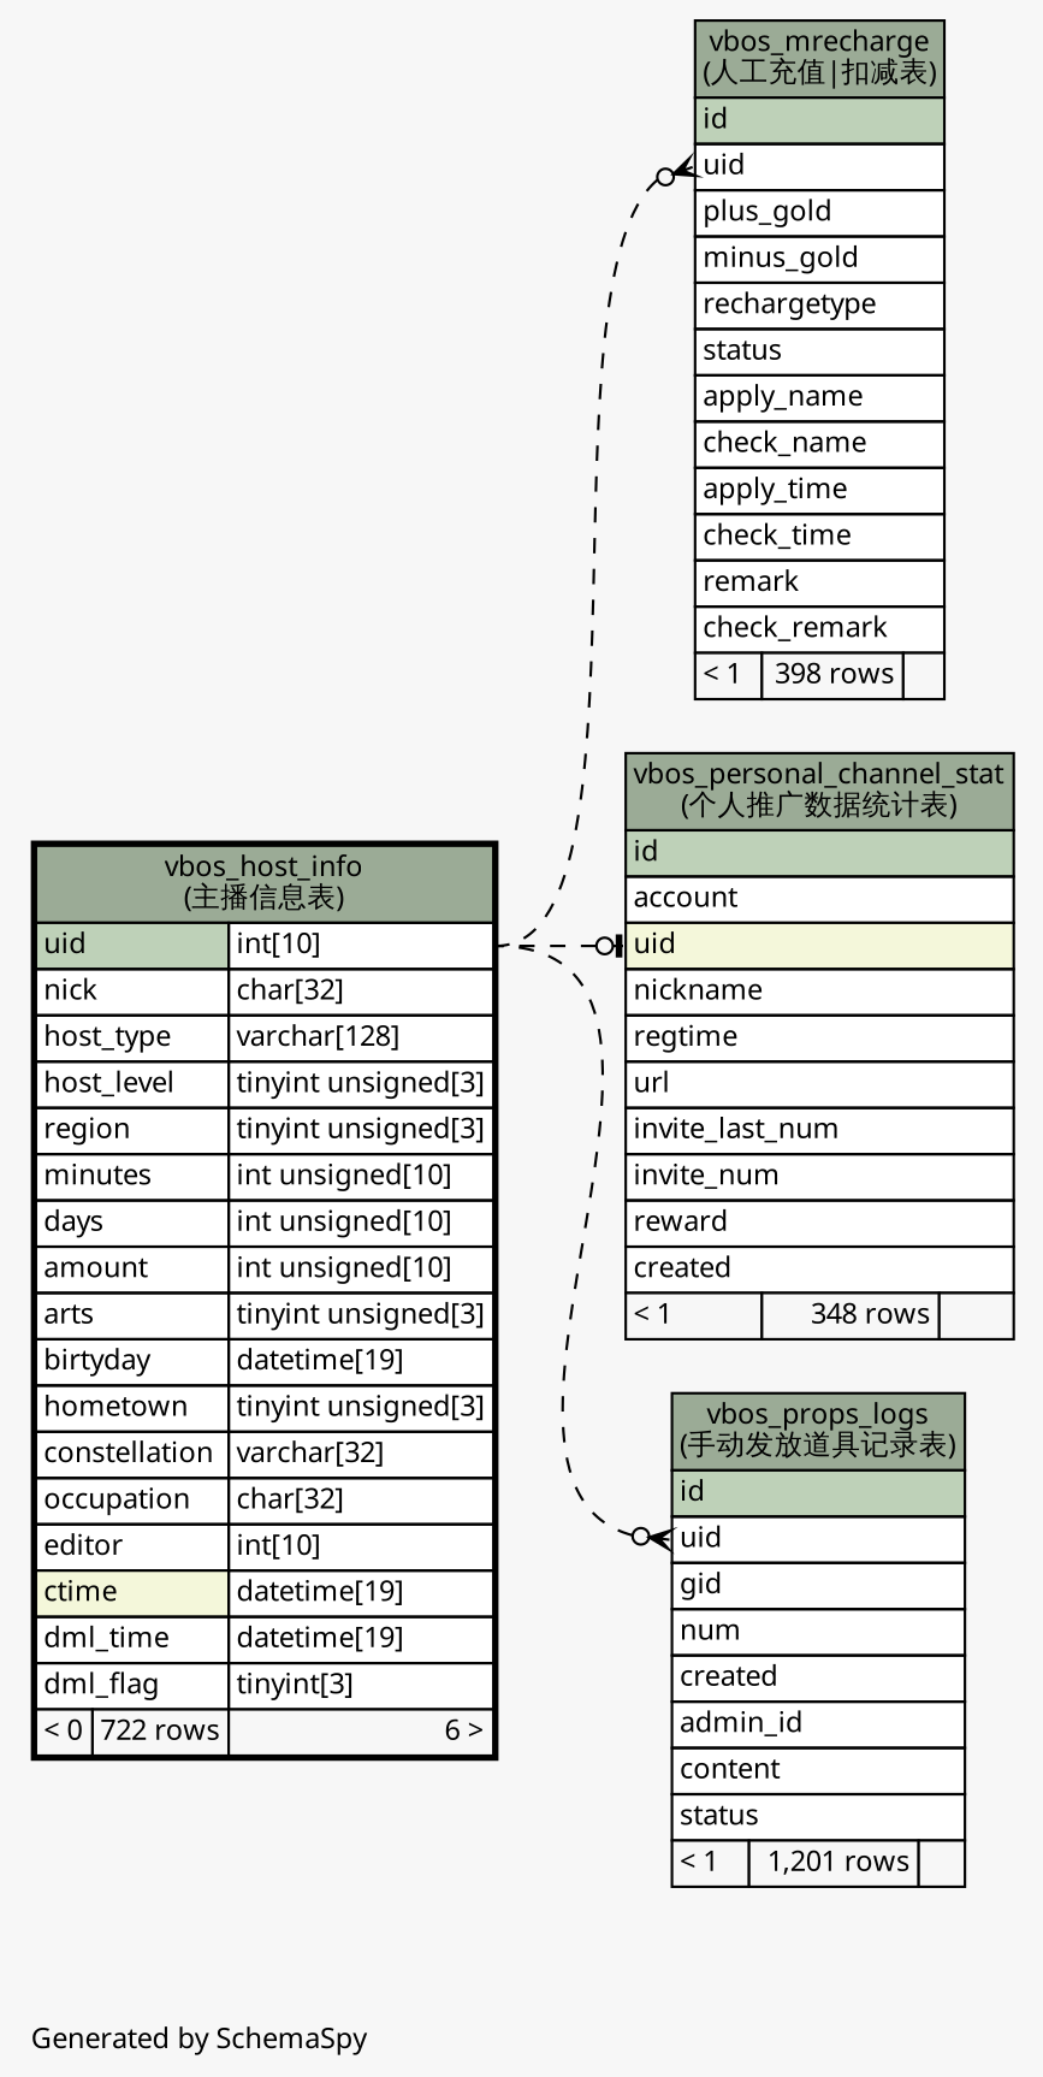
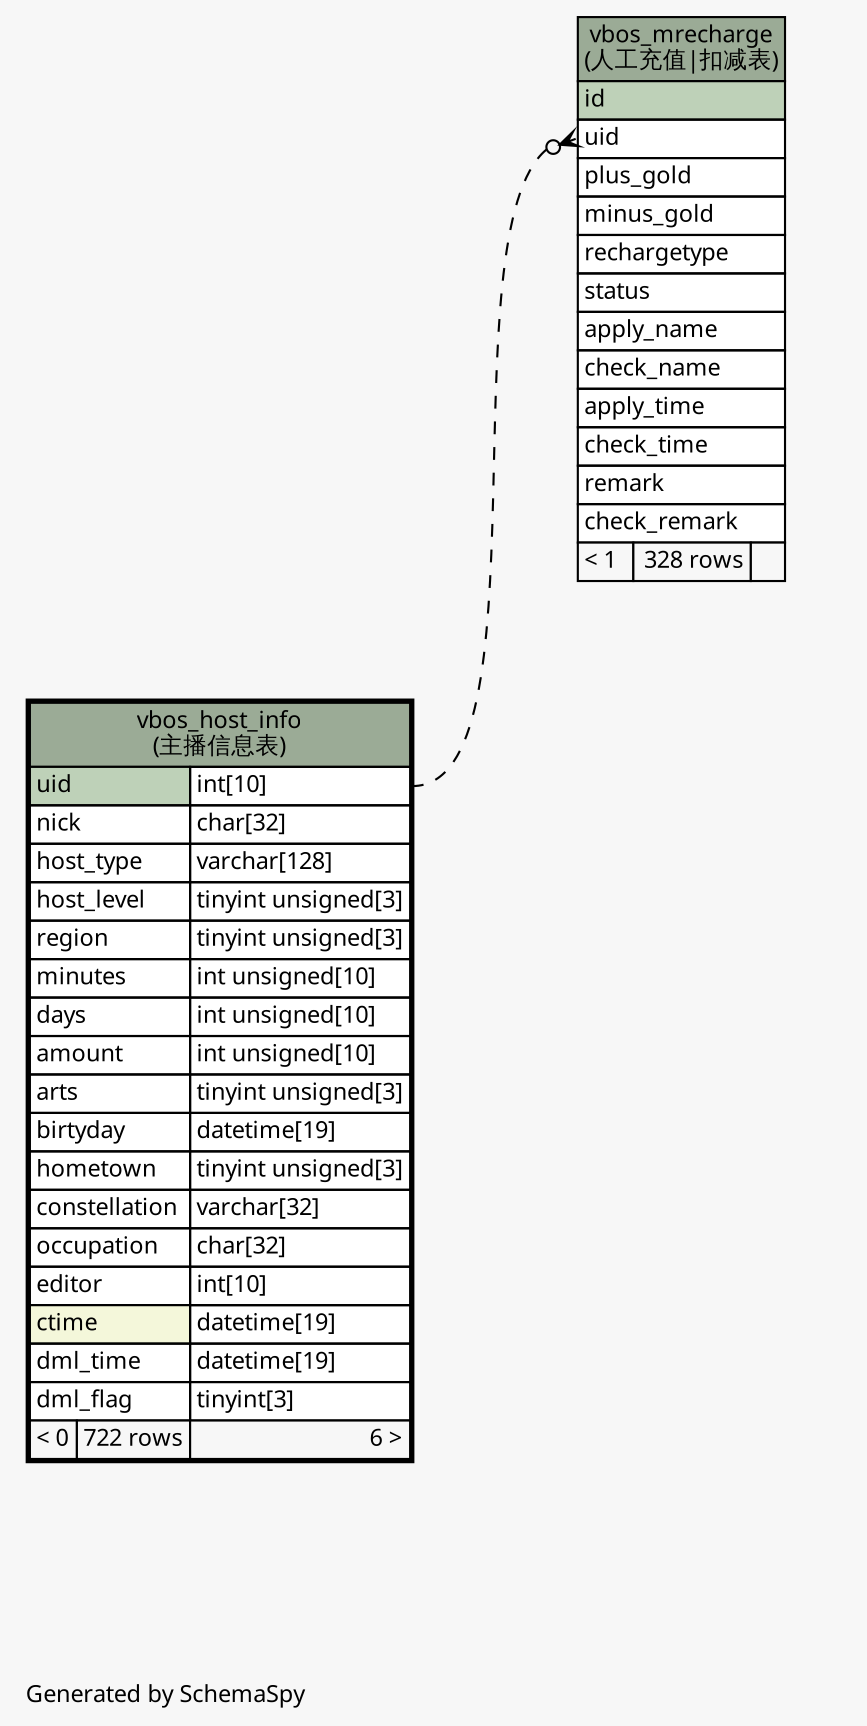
  digraph {
    bgcolor="#f7f7f7"
    fontname="Microsoft YaHei"
    fontsize=11
    label="\nGenerated by SchemaSpy"
    labeljust=l
    nodesep=0.18
    rankdir=RL
    ranksep=0.46
    node [fontname="Microsoft YaHei" fontsize=11 shape=plaintext]
    edge [arrowhead=none arrowsize=0.8 arrowtail=crowodot dir=back headport="uid.type:e" style=dashed tailport="uid:w"]
    n1 [label=<     <TABLE BORDER="2" CELLBORDER="1" CELLSPACING="0" BGCOLOR="#ffffff">       <TR><TD COLSPAN="3" BGCOLOR="#9bab96" ALIGN="CENTER">vbos_host_info<br/>(主播信息表)</TD></TR>       <TR><TD PORT="uid" COLSPAN="2" BGCOLOR="#bed1b8" ALIGN="LEFT">uid</TD><TD PORT="uid.type" ALIGN="LEFT">int[10]</TD></TR>       <TR><TD PORT="nick" COLSPAN="2" ALIGN="LEFT">nick</TD><TD PORT="nick.type" ALIGN="LEFT">char[32]</TD></TR>       <TR><TD PORT="host_type" COLSPAN="2" ALIGN="LEFT">host_type</TD><TD PORT="host_type.type" ALIGN="LEFT">varchar[128]</TD></TR>       <TR><TD PORT="host_level" COLSPAN="2" ALIGN="LEFT">host_level</TD><TD PORT="host_level.type" ALIGN="LEFT">tinyint unsigned[3]</TD></TR>       <TR><TD PORT="region" COLSPAN="2" ALIGN="LEFT">region</TD><TD PORT="region.type" ALIGN="LEFT">tinyint unsigned[3]</TD></TR>       <TR><TD PORT="minutes" COLSPAN="2" ALIGN="LEFT">minutes</TD><TD PORT="minutes.type" ALIGN="LEFT">int unsigned[10]</TD></TR>       <TR><TD PORT="days" COLSPAN="2" ALIGN="LEFT">days</TD><TD PORT="days.type" ALIGN="LEFT">int unsigned[10]</TD></TR>       <TR><TD PORT="amount" COLSPAN="2" ALIGN="LEFT">amount</TD><TD PORT="amount.type" ALIGN="LEFT">int unsigned[10]</TD></TR>       <TR><TD PORT="arts" COLSPAN="2" ALIGN="LEFT">arts</TD><TD PORT="arts.type" ALIGN="LEFT">tinyint unsigned[3]</TD></TR>       <TR><TD PORT="birtyday" COLSPAN="2" ALIGN="LEFT">birtyday</TD><TD PORT="birtyday.type" ALIGN="LEFT">datetime[19]</TD></TR>       <TR><TD PORT="hometown" COLSPAN="2" ALIGN="LEFT">hometown</TD><TD PORT="hometown.type" ALIGN="LEFT">tinyint unsigned[3]</TD></TR>       <TR><TD PORT="constellation" COLSPAN="2" ALIGN="LEFT">constellation</TD><TD PORT="constellation.type" ALIGN="LEFT">varchar[32]</TD></TR>       <TR><TD PORT="occupation" COLSPAN="2" ALIGN="LEFT">occupation</TD><TD PORT="occupation.type" ALIGN="LEFT">char[32]</TD></TR>       <TR><TD PORT="editor" COLSPAN="2" ALIGN="LEFT">editor</TD><TD PORT="editor.type" ALIGN="LEFT">int[10]</TD></TR>       <TR><TD PORT="ctime" COLSPAN="2" BGCOLOR="#f4f7da" ALIGN="LEFT">ctime</TD><TD PORT="ctime.type" ALIGN="LEFT">datetime[19]</TD></TR>       <TR><TD PORT="dml_time" COLSPAN="2" ALIGN="LEFT">dml_time</TD><TD PORT="dml_time.type" ALIGN="LEFT">datetime[19]</TD></TR>       <TR><TD PORT="dml_flag" COLSPAN="2" ALIGN="LEFT">dml_flag</TD><TD PORT="dml_flag.type" ALIGN="LEFT">tinyint[3]</TD></TR>       <TR><TD ALIGN="LEFT" BGCOLOR="#f7f7f7">&lt; 0</TD><TD ALIGN="RIGHT" BGCOLOR="#f7f7f7">722 rows</TD><TD ALIGN="RIGHT" BGCOLOR="#f7f7f7">6 &gt;</TD></TR>     </TABLE>>]
-   n2 [label=<     <TABLE BORDER="0" CELLBORDER="1" CELLSPACING="0" BGCOLOR="#ffffff">       <TR><TD COLSPAN="3" BGCOLOR="#9bab96" ALIGN="CENTER">vbos_mrecharge<br/>(人工充值|扣减表)</TD></TR>       <TR><TD PORT="id" COLSPAN="3" BGCOLOR="#bed1b8" ALIGN="LEFT">id</TD></TR>       <TR><TD PORT="uid" COLSPAN="3" ALIGN="LEFT">uid</TD></TR>       <TR><TD PORT="plus_gold" COLSPAN="3" ALIGN="LEFT">plus_gold</TD></TR>       <TR><TD PORT="minus_gold" COLSPAN="3" ALIGN="LEFT">minus_gold</TD></TR>       <TR><TD PORT="rechargetype" COLSPAN="3" ALIGN="LEFT">rechargetype</TD></TR>       <TR><TD PORT="status" COLSPAN="3" ALIGN="LEFT">status</TD></TR>       <TR><TD PORT="apply_name" COLSPAN="3" ALIGN="LEFT">apply_name</TD></TR>       <TR><TD PORT="check_name" COLSPAN="3" ALIGN="LEFT">check_name</TD></TR>       <TR><TD PORT="apply_time" COLSPAN="3" ALIGN="LEFT">apply_time</TD></TR>       <TR><TD PORT="check_time" COLSPAN="3" ALIGN="LEFT">check_time</TD></TR>       <TR><TD PORT="remark" COLSPAN="3" ALIGN="LEFT">remark</TD></TR>       <TR><TD PORT="check_remark" COLSPAN="3" ALIGN="LEFT">check_remark</TD></TR>       <TR><TD ALIGN="LEFT" BGCOLOR="#f7f7f7">&lt; 1</TD><TD ALIGN="RIGHT" BGCOLOR="#f7f7f7">398 rows</TD><TD ALIGN="RIGHT" BGCOLOR="#f7f7f7">  </TD></TR>     </TABLE>>]
-   n3 [label=<     <TABLE BORDER="0" CELLBORDER="1" CELLSPACING="0" BGCOLOR="#ffffff">       <TR><TD COLSPAN="3" BGCOLOR="#9bab96" ALIGN="CENTER">vbos_personal_channel_stat<br/>(个人推广数据统计表)</TD></TR>       <TR><TD PORT="id" COLSPAN="3" BGCOLOR="#bed1b8" ALIGN="LEFT">id</TD></TR>       <TR><TD PORT="account" COLSPAN="3" ALIGN="LEFT">account</TD></TR>       <TR><TD PORT="uid" COLSPAN="3" BGCOLOR="#f4f7da" ALIGN="LEFT">uid</TD></TR>       <TR><TD PORT="nickname" COLSPAN="3" ALIGN="LEFT">nickname</TD></TR>       <TR><TD PORT="regtime" COLSPAN="3" ALIGN="LEFT">regtime</TD></TR>       <TR><TD PORT="url" COLSPAN="3" ALIGN="LEFT">url</TD></TR>       <TR><TD PORT="invite_last_num" COLSPAN="3" ALIGN="LEFT">invite_last_num</TD></TR>       <TR><TD PORT="invite_num" COLSPAN="3" ALIGN="LEFT">invite_num</TD></TR>       <TR><TD PORT="reward" COLSPAN="3" ALIGN="LEFT">reward</TD></TR>       <TR><TD PORT="created" COLSPAN="3" ALIGN="LEFT">created</TD></TR>       <TR><TD ALIGN="LEFT" BGCOLOR="#f7f7f7">&lt; 1</TD><TD ALIGN="RIGHT" BGCOLOR="#f7f7f7">348 rows</TD><TD ALIGN="RIGHT" BGCOLOR="#f7f7f7">  </TD></TR>     </TABLE>>]
-   n4 [label=<     <TABLE BORDER="0" CELLBORDER="1" CELLSPACING="0" BGCOLOR="#ffffff">       <TR><TD COLSPAN="3" BGCOLOR="#9bab96" ALIGN="CENTER">vbos_props_logs<br/>(手动发放道具记录表)</TD></TR>       <TR><TD PORT="id" COLSPAN="3" BGCOLOR="#bed1b8" ALIGN="LEFT">id</TD></TR>       <TR><TD PORT="uid" COLSPAN="3" ALIGN="LEFT">uid</TD></TR>       <TR><TD PORT="gid" COLSPAN="3" ALIGN="LEFT">gid</TD></TR>       <TR><TD PORT="num" COLSPAN="3" ALIGN="LEFT">num</TD></TR>       <TR><TD PORT="created" COLSPAN="3" ALIGN="LEFT">created</TD></TR>       <TR><TD PORT="admin_id" COLSPAN="3" ALIGN="LEFT">admin_id</TD></TR>       <TR><TD PORT="content" COLSPAN="3" ALIGN="LEFT">content</TD></TR>       <TR><TD PORT="status" COLSPAN="3" ALIGN="LEFT">status</TD></TR>       <TR><TD ALIGN="LEFT" BGCOLOR="#f7f7f7">&lt; 1</TD><TD ALIGN="RIGHT" BGCOLOR="#f7f7f7">1,201 rows</TD><TD ALIGN="RIGHT" BGCOLOR="#f7f7f7">  </TD></TR>     </TABLE>>]
+   n2 [label=<     <TABLE BORDER="0" CELLBORDER="1" CELLSPACING="0" BGCOLOR="#ffffff">       <TR><TD COLSPAN="3" BGCOLOR="#9bab96" ALIGN="CENTER">vbos_mrecharge<br/>(人工充值|扣减表)</TD></TR>       <TR><TD PORT="id" COLSPAN="3" BGCOLOR="#bed1b8" ALIGN="LEFT">id</TD></TR>       <TR><TD PORT="uid" COLSPAN="3" ALIGN="LEFT">uid</TD></TR>       <TR><TD PORT="plus_gold" COLSPAN="3" ALIGN="LEFT">plus_gold</TD></TR>       <TR><TD PORT="minus_gold" COLSPAN="3" ALIGN="LEFT">minus_gold</TD></TR>       <TR><TD PORT="rechargetype" COLSPAN="3" ALIGN="LEFT">rechargetype</TD></TR>       <TR><TD PORT="status" COLSPAN="3" ALIGN="LEFT">status</TD></TR>       <TR><TD PORT="apply_name" COLSPAN="3" ALIGN="LEFT">apply_name</TD></TR>       <TR><TD PORT="check_name" COLSPAN="3" ALIGN="LEFT">check_name</TD></TR>       <TR><TD PORT="apply_time" COLSPAN="3" ALIGN="LEFT">apply_time</TD></TR>       <TR><TD PORT="check_time" COLSPAN="3" ALIGN="LEFT">check_time</TD></TR>       <TR><TD PORT="remark" COLSPAN="3" ALIGN="LEFT">remark</TD></TR>       <TR><TD PORT="check_remark" COLSPAN="3" ALIGN="LEFT">check_remark</TD></TR>       <TR><TD ALIGN="LEFT" BGCOLOR="#f7f7f7">&lt; 1</TD><TD ALIGN="RIGHT" BGCOLOR="#f7f7f7">328 rows</TD><TD ALIGN="RIGHT" BGCOLOR="#f7f7f7">  </TD></TR>     </TABLE>>]
    n2 -> n1
-   n3 -> n1 [arrowtail=teeodot]
-   n4 -> n1
  }
